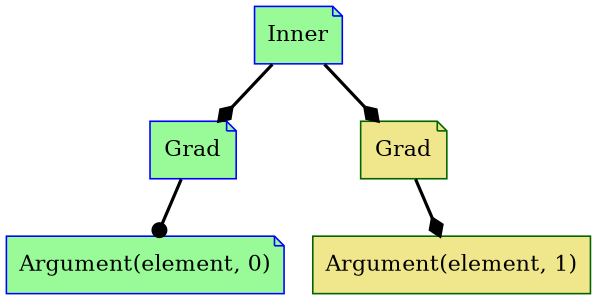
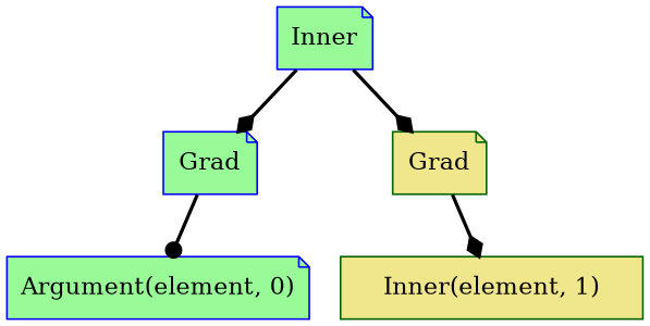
  digraph {
    node [shape=note style=filled fillcolor=palegreen color=blue]
    edge [style=bold arrowhead=diamond]
    n1 [label=Inner]
    n2 [label=Grad]
    n3 [label=Grad fillcolor=khaki color=darkgreen]
    n4 [label="Argument(element, 0)"]
-   n5 [label="Argument(element, 1)" shape=box fillcolor=khaki color=darkgreen]
+   n5 [label="Inner(element, 1)" shape=box fillcolor=khaki color=darkgreen]
    n1 -> n2
    n1 -> n3
    n2 -> n4 [arrowhead=dot]
    n3 -> n5
  }
